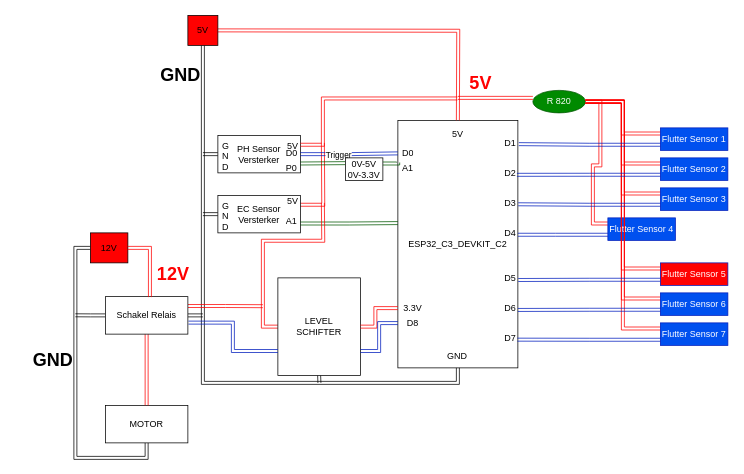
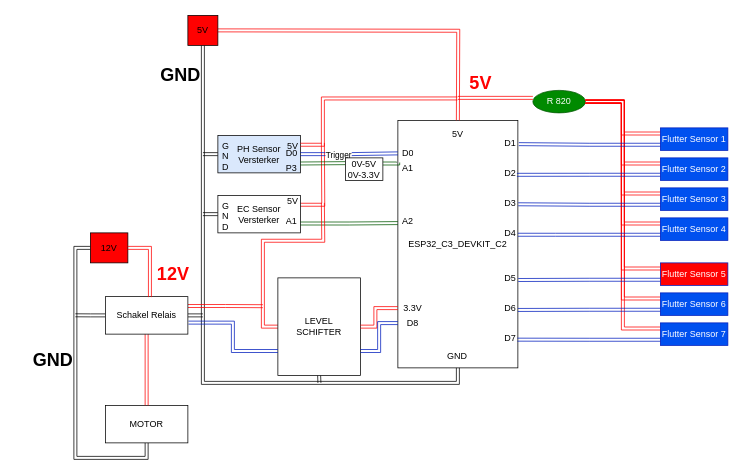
  <mxCell id="0" />
  <mxCell id="1" parent="0" />
  <mxCell id="2" style="edgeStyle=orthogonalEdgeStyle;rounded=0;orthogonalLoop=1;jettySize=auto;html=1;exitX=1;exitY=0.5;exitDx=0;exitDy=0;entryX=0;entryY=0.25;entryDx=0;entryDy=0;shape=link;strokeColor=#ff0000;" edge="1" parent="1" source="3" target="4"><mxGeometry relative="1" as="geometry" /></mxCell>
  <mxCell id="3" value="R 820" style="ellipse;html=1;whiteSpace=wrap;fillColor=#008a00;strokeColor=#005700;fontColor=#ffffff;" vertex="1" parent="1"><mxGeometry x="710" y="120" width="70" height="30" as="geometry" /></mxCell>
  <mxCell id="4" value="Flutter Sensor 1" style="html=1;whiteSpace=wrap;fillColor=#0050ef;fontColor=#ffffff;strokeColor=#001DBC;" vertex="1" parent="1"><mxGeometry x="880" y="170" width="90" height="30" as="geometry" /></mxCell>
  <mxCell id="5" style="edgeStyle=orthogonalEdgeStyle;rounded=0;orthogonalLoop=1;jettySize=auto;html=1;exitX=0;exitY=0.25;exitDx=0;exitDy=0;entryX=1;entryY=0.5;entryDx=0;entryDy=0;shape=link;strokeColor=#ff0000;" edge="1" parent="1" source="6" target="3"><mxGeometry relative="1" as="geometry" /></mxCell>
  <mxCell id="6" value="Flutter Sensor 2" style="html=1;whiteSpace=wrap;fillColor=#0050ef;fontColor=#ffffff;strokeColor=#001DBC;" vertex="1" parent="1"><mxGeometry x="880" y="210" width="90" height="30" as="geometry" /></mxCell>
  <mxCell id="7" style="edgeStyle=orthogonalEdgeStyle;rounded=0;orthogonalLoop=1;jettySize=auto;html=1;entryX=1;entryY=0.5;entryDx=0;entryDy=0;shape=link;strokeColor=#ff0000;exitX=0;exitY=0.25;exitDx=0;exitDy=0;" edge="1" parent="1" source="8" target="3"><mxGeometry relative="1" as="geometry" /></mxCell>
  <mxCell id="8" value="Flutter Sensor 3" style="html=1;whiteSpace=wrap;fillColor=#0050ef;fontColor=#ffffff;strokeColor=#001DBC;" vertex="1" parent="1"><mxGeometry x="880" y="250" width="90" height="30" as="geometry" /></mxCell>
  <mxCell id="9" style="edgeStyle=orthogonalEdgeStyle;rounded=0;orthogonalLoop=1;jettySize=auto;html=1;entryX=1;entryY=0.5;entryDx=0;entryDy=0;shape=link;strokeColor=#ff0000;exitX=0;exitY=0.25;exitDx=0;exitDy=0;" edge="1" parent="1" source="10" target="3"><mxGeometry relative="1" as="geometry" /></mxCell>
- <mxCell id="10" value="Flutter Sensor 4" style="html=1;whiteSpace=wrap;fillColor=#0050ef;fontColor=#ffffff;strokeColor=#001DBC;" vertex="1" parent="1"><mxGeometry x="810" y="290" width="90" height="30" as="geometry" /></mxCell>
+ <mxCell id="10" value="Flutter Sensor 4" style="html=1;whiteSpace=wrap;fillColor=#0050ef;fontColor=#ffffff;strokeColor=#001DBC;" vertex="1" parent="1"><mxGeometry x="880" y="290" width="90" height="30" as="geometry" /></mxCell>
  <mxCell id="11" style="edgeStyle=orthogonalEdgeStyle;rounded=0;orthogonalLoop=1;jettySize=auto;html=1;entryX=1;entryY=0.5;entryDx=0;entryDy=0;shape=link;strokeColor=#ff0000;exitX=0;exitY=0.25;exitDx=0;exitDy=0;" edge="1" parent="1" source="12" target="3"><mxGeometry relative="1" as="geometry" /></mxCell>
  <mxCell id="12" value="Flutter Sensor 5" style="html=1;whiteSpace=wrap;fillColor=#ff0101;fontColor=#ffffff;strokeColor=#001DBC;" vertex="1" parent="1"><mxGeometry x="880" y="350" width="90" height="30" as="geometry" /></mxCell>
  <mxCell id="13" style="edgeStyle=orthogonalEdgeStyle;rounded=0;orthogonalLoop=1;jettySize=auto;html=1;entryX=1;entryY=0.5;entryDx=0;entryDy=0;shape=link;strokeColor=#ff0000;exitX=0;exitY=0.25;exitDx=0;exitDy=0;" edge="1" parent="1" source="14" target="3"><mxGeometry relative="1" as="geometry" /></mxCell>
  <mxCell id="14" value="Flutter Sensor 6" style="html=1;whiteSpace=wrap;fillColor=#0050ef;fontColor=#ffffff;strokeColor=#001DBC;" vertex="1" parent="1"><mxGeometry x="880" y="390" width="90" height="30" as="geometry" /></mxCell>
  <mxCell id="15" style="edgeStyle=orthogonalEdgeStyle;rounded=0;orthogonalLoop=1;jettySize=auto;html=1;entryX=1;entryY=0.5;entryDx=0;entryDy=0;shape=link;strokeColor=#ff0000;exitX=0;exitY=0.25;exitDx=0;exitDy=0;" edge="1" parent="1" source="16" target="3"><mxGeometry relative="1" as="geometry" /></mxCell>
  <mxCell id="16" value="Flutter Sensor 7" style="html=1;whiteSpace=wrap;fillColor=#0050ef;fontColor=#ffffff;strokeColor=#001DBC;" vertex="1" parent="1"><mxGeometry x="880" y="430" width="90" height="30" as="geometry" /></mxCell>
  <mxCell id="17" value="ESP32_C3_DEVKIT_C2" style="html=1;whiteSpace=wrap;" vertex="1" parent="1"><mxGeometry x="530" y="160" width="160" height="330" as="geometry" /></mxCell>
  <mxCell id="18" value="" style="edgeStyle=orthogonalEdgeStyle;rounded=0;orthogonalLoop=1;jettySize=auto;exitX=1;exitY=0.25;exitDx=0;exitDy=0;strokeColor=#ff0000;html=1;shape=link;" edge="1" parent="1"><mxGeometry relative="1" as="geometry"><mxPoint x="290" y="40" as="sourcePoint" /><mxPoint x="610" y="160" as="targetPoint" /></mxGeometry></mxCell>
  <mxCell id="19" style="edgeStyle=orthogonalEdgeStyle;rounded=0;orthogonalLoop=1;jettySize=auto;html=1;exitX=0.5;exitY=1;exitDx=0;exitDy=0;entryX=0.5;entryY=1;entryDx=0;entryDy=0;shape=link;" edge="1" parent="1" source="20" target="17"><mxGeometry relative="1" as="geometry" /></mxCell>
  <mxCell id="20" value="5V" style="html=1;whiteSpace=wrap;fillColor=#ff0101;" vertex="1" parent="1"><mxGeometry x="250" y="20" width="40" height="40" as="geometry" /></mxCell>
  <mxCell id="21" style="edgeStyle=orthogonalEdgeStyle;rounded=0;orthogonalLoop=1;jettySize=auto;html=1;entryX=0.5;entryY=1;entryDx=0;entryDy=0;shape=link;" edge="1" parent="1" source="22" target="65"><mxGeometry relative="1" as="geometry"><Array as="points"><mxPoint x="100" y="330" /><mxPoint x="100" y="610" /><mxPoint x="195" y="610" /></Array></mxGeometry></mxCell>
  <mxCell id="22" value="12V" style="html=1;whiteSpace=wrap;fillColor=#ff0000;" vertex="1" parent="1"><mxGeometry x="120" y="310" width="50" height="40" as="geometry" /></mxCell>
  <mxCell id="23" value="5V&lt;div&gt;&lt;br&gt;&lt;/div&gt;" style="text;html=1;align=center;verticalAlign=middle;whiteSpace=wrap;rounded=0;" vertex="1" parent="1"><mxGeometry x="580" y="170" width="60" height="30" as="geometry" /></mxCell>
  <mxCell id="24" value="&lt;font color=&quot;#ff0000&quot;&gt;5V&lt;/font&gt;" style="text;strokeColor=none;fillColor=none;html=1;fontSize=24;fontStyle=1;verticalAlign=middle;align=center;" vertex="1" parent="1"><mxGeometry x="590" y="90" width="100" height="40" as="geometry" /></mxCell>
  <mxCell id="25" value="" style="endArrow=classic;html=1;rounded=0;entryX=0;entryY=0.333;entryDx=0;entryDy=0;entryPerimeter=0;fontColor=#ff0000;strokeColor=#ff0000;shape=link;" edge="1" parent="1" target="3"><mxGeometry width="50" height="50" relative="1" as="geometry"><mxPoint x="610" y="130" as="sourcePoint" /><mxPoint x="630" y="70" as="targetPoint" /><Array as="points"><mxPoint x="610" y="130" /></Array></mxGeometry></mxCell>
  <mxCell id="26" style="edgeStyle=orthogonalEdgeStyle;rounded=0;orthogonalLoop=1;jettySize=auto;html=1;exitX=0;exitY=0.75;exitDx=0;exitDy=0;entryX=1.008;entryY=0.096;entryDx=0;entryDy=0;entryPerimeter=0;shape=link;fillColor=#0050ef;strokeColor=#001DBC;" edge="1" parent="1" source="4" target="17"><mxGeometry relative="1" as="geometry" /></mxCell>
  <mxCell id="27" style="edgeStyle=orthogonalEdgeStyle;rounded=0;orthogonalLoop=1;jettySize=auto;html=1;exitX=0;exitY=0.75;exitDx=0;exitDy=0;entryX=1.003;entryY=0.339;entryDx=0;entryDy=0;entryPerimeter=0;shape=link;fillColor=#0050ef;strokeColor=#001DBC;" edge="1" parent="1" source="8" target="17"><mxGeometry relative="1" as="geometry" /></mxCell>
  <mxCell id="28" style="edgeStyle=orthogonalEdgeStyle;rounded=0;orthogonalLoop=1;jettySize=auto;html=1;exitX=0;exitY=0.75;exitDx=0;exitDy=0;shape=link;fillColor=#0050ef;strokeColor=#001DBC;" edge="1" parent="1" source="10" target="17"><mxGeometry relative="1" as="geometry"><Array as="points"><mxPoint x="740" y="312" /><mxPoint x="740" y="312" /></Array></mxGeometry></mxCell>
  <mxCell id="29" style="edgeStyle=orthogonalEdgeStyle;rounded=0;orthogonalLoop=1;jettySize=auto;html=1;exitX=0;exitY=0.75;exitDx=0;exitDy=0;entryX=1.003;entryY=0.645;entryDx=0;entryDy=0;entryPerimeter=0;shape=link;fillColor=#0050ef;strokeColor=#001DBC;" edge="1" parent="1" source="12" target="17"><mxGeometry relative="1" as="geometry" /></mxCell>
  <mxCell id="30" style="edgeStyle=orthogonalEdgeStyle;rounded=0;orthogonalLoop=1;jettySize=auto;html=1;exitX=0;exitY=0.75;exitDx=0;exitDy=0;entryX=1;entryY=0.766;entryDx=0;entryDy=0;entryPerimeter=0;shape=link;fillColor=#0050ef;strokeColor=#001DBC;" edge="1" parent="1" source="14" target="17"><mxGeometry relative="1" as="geometry" /></mxCell>
  <mxCell id="31" style="edgeStyle=orthogonalEdgeStyle;rounded=0;orthogonalLoop=1;jettySize=auto;html=1;exitX=0;exitY=0.75;exitDx=0;exitDy=0;entryX=0.992;entryY=0.22;entryDx=0;entryDy=0;entryPerimeter=0;shape=link;fillColor=#0050ef;strokeColor=#001DBC;" edge="1" parent="1" source="6" target="17"><mxGeometry relative="1" as="geometry" /></mxCell>
  <mxCell id="32" style="edgeStyle=orthogonalEdgeStyle;rounded=0;orthogonalLoop=1;jettySize=auto;html=1;exitX=0;exitY=0.75;exitDx=0;exitDy=0;entryX=0.996;entryY=0.886;entryDx=0;entryDy=0;entryPerimeter=0;shape=link;fillColor=#0050ef;strokeColor=#001DBC;" edge="1" parent="1" source="16" target="17"><mxGeometry relative="1" as="geometry" /></mxCell>
  <mxCell id="33" value="D1" style="text;html=1;align=center;verticalAlign=middle;whiteSpace=wrap;rounded=0;" vertex="1" parent="1"><mxGeometry x="660" y="180" width="40" height="20" as="geometry" /></mxCell>
  <mxCell id="34" value="D2" style="text;html=1;align=center;verticalAlign=middle;whiteSpace=wrap;rounded=0;" vertex="1" parent="1"><mxGeometry x="660" y="220" width="40" height="20" as="geometry" /></mxCell>
  <mxCell id="35" value="D3" style="text;html=1;align=center;verticalAlign=middle;whiteSpace=wrap;rounded=0;" vertex="1" parent="1"><mxGeometry x="660" y="260" width="40" height="20" as="geometry" /></mxCell>
  <mxCell id="36" value="D4" style="text;html=1;align=center;verticalAlign=middle;whiteSpace=wrap;rounded=0;" vertex="1" parent="1"><mxGeometry x="660" y="300" width="40" height="20" as="geometry" /></mxCell>
  <mxCell id="37" value="D5" style="text;html=1;align=center;verticalAlign=middle;whiteSpace=wrap;rounded=0;" vertex="1" parent="1"><mxGeometry x="660" y="360" width="40" height="20" as="geometry" /></mxCell>
  <mxCell id="38" value="D6" style="text;html=1;align=center;verticalAlign=middle;whiteSpace=wrap;rounded=0;" vertex="1" parent="1"><mxGeometry x="660" y="400" width="40" height="20" as="geometry" /></mxCell>
  <mxCell id="39" value="D7" style="text;html=1;align=center;verticalAlign=middle;whiteSpace=wrap;rounded=0;" vertex="1" parent="1"><mxGeometry x="660" y="440" width="40" height="20" as="geometry" /></mxCell>
  <mxCell id="40" style="edgeStyle=orthogonalEdgeStyle;rounded=0;orthogonalLoop=1;jettySize=auto;html=1;exitX=0;exitY=0.5;exitDx=0;exitDy=0;shape=link;" edge="1" parent="1" source="41"><mxGeometry relative="1" as="geometry"><mxPoint x="270" y="205.241" as="targetPoint" /></mxGeometry></mxCell>
- <mxCell id="41" value="PH Sensor Versterker" style="html=1;whiteSpace=wrap;" vertex="1" parent="1"><mxGeometry x="290" y="180" width="110" height="50" as="geometry" /></mxCell>
+ <mxCell id="41" value="PH Sensor Versterker" style="html=1;whiteSpace=wrap;fillColor=#dae8fc;" vertex="1" parent="1"><mxGeometry x="290" y="180" width="110" height="50" as="geometry" /></mxCell>
  <mxCell id="42" style="edgeStyle=orthogonalEdgeStyle;rounded=0;orthogonalLoop=1;jettySize=auto;html=1;exitX=1;exitY=0.25;exitDx=0;exitDy=0;shape=link;strokeColor=#ff0000;" edge="1" parent="1" source="44"><mxGeometry relative="1" as="geometry"><mxPoint x="430" y="190" as="targetPoint" /></mxGeometry></mxCell>
  <mxCell id="43" style="edgeStyle=orthogonalEdgeStyle;rounded=0;orthogonalLoop=1;jettySize=auto;html=1;exitX=0;exitY=0.5;exitDx=0;exitDy=0;shape=link;" edge="1" parent="1" source="44"><mxGeometry relative="1" as="geometry"><mxPoint x="270" y="285.241" as="targetPoint" /></mxGeometry></mxCell>
  <mxCell id="44" value="EC Sensor Versterker" style="html=1;whiteSpace=wrap;" vertex="1" parent="1"><mxGeometry x="290" y="260" width="110" height="50" as="geometry" /></mxCell>
  <mxCell id="45" style="edgeStyle=orthogonalEdgeStyle;rounded=0;orthogonalLoop=1;jettySize=auto;html=1;exitX=1;exitY=0.25;exitDx=0;exitDy=0;entryX=0.194;entryY=1.019;entryDx=0;entryDy=0;entryPerimeter=0;shape=link;strokeColor=#ff0000;" edge="1" parent="1" source="41" target="24"><mxGeometry relative="1" as="geometry"><Array as="points"><mxPoint x="430" y="193" /><mxPoint x="430" y="131" /></Array></mxGeometry></mxCell>
  <mxCell id="46" value="GND" style="text;strokeColor=none;fillColor=none;html=1;fontSize=24;fontStyle=1;verticalAlign=middle;align=center;" vertex="1" parent="1"><mxGeometry x="190" y="80" width="100" height="40" as="geometry" /></mxCell>
  <mxCell id="47" value="GND" style="text;strokeColor=none;fillColor=none;spacingLeft=4;spacingRight=4;overflow=hidden;rotatable=0;points=[[0,0.5],[1,0.5]];portConstraint=eastwest;fontSize=12;whiteSpace=wrap;html=1;" vertex="1" parent="1"><mxGeometry x="590" y="460" width="40" height="30" as="geometry" /></mxCell>
  <mxCell id="48" style="edgeStyle=orthogonalEdgeStyle;rounded=0;orthogonalLoop=1;jettySize=auto;html=1;exitX=1;exitY=0.75;exitDx=0;exitDy=0;entryX=0;entryY=0.415;entryDx=0;entryDy=0;entryPerimeter=0;shape=link;fillColor=#008a00;strokeColor=#005700;" edge="1" parent="1" source="44" target="17"><mxGeometry relative="1" as="geometry"><Array as="points"><mxPoint x="465" y="298" /></Array></mxGeometry></mxCell>
+ <mxCell id="49" value="A2" style="text;strokeColor=none;fillColor=none;spacingLeft=4;spacingRight=4;overflow=hidden;rotatable=0;points=[[0,0.5],[1,0.5]];portConstraint=eastwest;fontSize=12;whiteSpace=wrap;html=1;" vertex="1" parent="1"><mxGeometry x="530" y="280" width="40" height="30" as="geometry" /></mxCell>
  <mxCell id="50" value="A1" style="text;strokeColor=none;fillColor=none;spacingLeft=4;spacingRight=4;overflow=hidden;rotatable=0;points=[[0,0.5],[1,0.5]];portConstraint=eastwest;fontSize=12;whiteSpace=wrap;html=1;" vertex="1" parent="1"><mxGeometry x="375" y="280" width="40" height="30" as="geometry" /></mxCell>
  <mxCell id="51" style="edgeStyle=orthogonalEdgeStyle;rounded=0;orthogonalLoop=1;jettySize=auto;html=1;exitX=1;exitY=0.5;exitDx=0;exitDy=0;shape=link;fillColor=#0050ef;strokeColor=#001DBC;" edge="1" parent="1" source="41"><mxGeometry relative="1" as="geometry"><mxPoint x="530" y="204" as="targetPoint" /></mxGeometry></mxCell>
  <mxCell id="52" value="Trigger" style="edgeLabel;html=1;align=center;verticalAlign=middle;resizable=0;points=[];" vertex="1" connectable="0" parent="51"><mxGeometry x="-0.121" y="-1" relative="1" as="geometry"><mxPoint x="-7" y="-1" as="offset" /></mxGeometry></mxCell>
  <mxCell id="53" style="edgeStyle=orthogonalEdgeStyle;rounded=0;orthogonalLoop=1;jettySize=auto;html=1;exitX=1;exitY=0.75;exitDx=0;exitDy=0;fillColor=#008a00;strokeColor=#005700;shape=link;" edge="1" parent="1" source="41"><mxGeometry relative="1" as="geometry"><mxPoint x="460" y="217" as="targetPoint" /></mxGeometry></mxCell>
  <mxCell id="54" value="D0" style="text;strokeColor=none;fillColor=none;spacingLeft=4;spacingRight=4;overflow=hidden;rotatable=0;points=[[0,0.5],[1,0.5]];portConstraint=eastwest;fontSize=12;whiteSpace=wrap;html=1;" vertex="1" parent="1"><mxGeometry x="530" y="190" width="40" height="30" as="geometry" /></mxCell>
  <mxCell id="55" value="A1" style="text;strokeColor=none;fillColor=none;spacingLeft=4;spacingRight=4;overflow=hidden;rotatable=0;points=[[0,0.5],[1,0.5]];portConstraint=eastwest;fontSize=12;whiteSpace=wrap;html=1;" vertex="1" parent="1"><mxGeometry x="530" y="210" width="40" height="30" as="geometry" /></mxCell>
  <mxCell id="56" value="0V-5V&lt;div&gt;0V-3.3V&lt;/div&gt;" style="html=1;whiteSpace=wrap;" vertex="1" parent="1"><mxGeometry x="460" y="210" width="50" height="30" as="geometry" /></mxCell>
  <mxCell id="57" style="edgeStyle=orthogonalEdgeStyle;rounded=0;orthogonalLoop=1;jettySize=auto;html=1;exitX=1;exitY=0.25;exitDx=0;exitDy=0;entryX=0.011;entryY=0.205;entryDx=0;entryDy=0;entryPerimeter=0;shape=link;fillColor=#008a00;strokeColor=#005700;" edge="1" parent="1" source="56" target="55"><mxGeometry relative="1" as="geometry" /></mxCell>
  <mxCell id="58" value="5V&lt;div&gt;&lt;br&gt;&lt;/div&gt;" style="text;html=1;align=center;verticalAlign=middle;whiteSpace=wrap;rounded=0;" vertex="1" parent="1"><mxGeometry x="375" y="200" width="30" as="geometry" /></mxCell>
  <mxCell id="59" style="edgeStyle=orthogonalEdgeStyle;rounded=0;orthogonalLoop=1;jettySize=auto;html=1;entryX=0;entryY=0;entryDx=0;entryDy=0;" edge="1" parent="1" source="58" target="58"><mxGeometry relative="1" as="geometry" /></mxCell>
  <mxCell id="60" value="5V&lt;div&gt;&lt;br&gt;&lt;/div&gt;" style="text;html=1;align=center;verticalAlign=middle;whiteSpace=wrap;rounded=0;" vertex="1" parent="1"><mxGeometry x="380" y="270" width="20" height="10" as="geometry" /></mxCell>
  <mxCell id="61" value="G&lt;div&gt;N&lt;/div&gt;&lt;div&gt;D&lt;/div&gt;" style="text;strokeColor=none;fillColor=none;spacingLeft=4;spacingRight=4;overflow=hidden;rotatable=0;points=[[0,0.5],[1,0.5]];portConstraint=eastwest;fontSize=12;whiteSpace=wrap;html=1;" vertex="1" parent="1"><mxGeometry x="290" y="260" width="40" height="50" as="geometry" /></mxCell>
  <mxCell id="62" value="G&lt;div&gt;N&lt;/div&gt;&lt;div&gt;D&lt;/div&gt;" style="text;strokeColor=none;fillColor=none;spacingLeft=4;spacingRight=4;overflow=hidden;rotatable=0;points=[[0,0.5],[1,0.5]];portConstraint=eastwest;fontSize=12;whiteSpace=wrap;html=1;" vertex="1" parent="1"><mxGeometry x="290" y="180" width="40" height="50" as="geometry" /></mxCell>
  <mxCell id="63" value="D0" style="text;strokeColor=none;fillColor=none;spacingLeft=4;spacingRight=4;overflow=hidden;rotatable=0;points=[[0,0.5],[1,0.5]];portConstraint=eastwest;fontSize=12;whiteSpace=wrap;html=1;" vertex="1" parent="1"><mxGeometry x="375" y="190" width="40" height="30" as="geometry" /></mxCell>
- <mxCell id="64" value="P0" style="text;strokeColor=none;fillColor=none;spacingLeft=4;spacingRight=4;overflow=hidden;rotatable=0;points=[[0,0.5],[1,0.5]];portConstraint=eastwest;fontSize=12;whiteSpace=wrap;html=1;" vertex="1" parent="1"><mxGeometry x="375" y="210" width="40" height="30" as="geometry" /></mxCell>
+ <mxCell id="64" value="P3" style="text;strokeColor=none;fillColor=none;spacingLeft=4;spacingRight=4;overflow=hidden;rotatable=0;points=[[0,0.5],[1,0.5]];portConstraint=eastwest;fontSize=12;whiteSpace=wrap;html=1;" vertex="1" parent="1"><mxGeometry x="375" y="210" width="40" height="30" as="geometry" /></mxCell>
  <mxCell id="65" value="MOTOR" style="html=1;whiteSpace=wrap;" vertex="1" parent="1"><mxGeometry x="140" y="540" width="110" height="50" as="geometry" /></mxCell>
  <mxCell id="66" style="edgeStyle=orthogonalEdgeStyle;rounded=0;orthogonalLoop=1;jettySize=auto;html=1;exitX=0;exitY=0.5;exitDx=0;exitDy=0;shape=link;strokeColor=#ff0000;" edge="1" parent="1" source="68"><mxGeometry relative="1" as="geometry"><mxPoint x="430" y="270" as="targetPoint" /></mxGeometry></mxCell>
  <mxCell id="67" style="edgeStyle=orthogonalEdgeStyle;rounded=0;orthogonalLoop=1;jettySize=auto;html=1;exitX=0.5;exitY=1;exitDx=0;exitDy=0;shape=link;" edge="1" parent="1" source="68"><mxGeometry relative="1" as="geometry"><mxPoint x="425.385" y="510" as="targetPoint" /></mxGeometry></mxCell>
  <mxCell id="68" value="LEVEL&lt;div&gt;SCHIFTER&lt;/div&gt;" style="html=1;whiteSpace=wrap;" vertex="1" parent="1"><mxGeometry x="370" y="370" width="110" height="130" as="geometry" /></mxCell>
  <mxCell id="69" value="&lt;div&gt;3.3V&lt;span style=&quot;color: rgba(0, 0, 0, 0); font-family: monospace; font-size: 0px; text-align: start; text-wrap: nowrap; background-color: initial;&quot;&gt;%3CmxGraphModel%3E%3Croot%3E%3CmxCell%20id%3D%220%22%2F%3E%3CmxCell%20id%3D%221%22%20parent%3D%220%22%2F%3E%3CmxCell%20id%3D%222%22%20value%3D%225V%26lt%3Bdiv%26gt%3B%26lt%3Bbr%26gt%3B%26lt%3B%2Fdiv%26gt%3B%22%20style%3D%22text%3Bhtml%3D1%3Balign%3Dcenter%3BverticalAlign%3Dmiddle%3BwhiteSpace%3Dwrap%3Brounded%3D0%3B%22%20vertex%3D%221%22%20parent%3D%221%22%3E%3CmxGeometry%20x%3D%22370%22%20y%3D%22190%22%20width%3D%2260%22%20height%3D%2230%22%20as%3D%22geometry%22%2F%3E%3C%2FmxCell%3E%3C%2Froot%3E%3C%2FmxGraphModel%3E&lt;/span&gt;&lt;/div&gt;" style="text;html=1;align=center;verticalAlign=middle;whiteSpace=wrap;rounded=0;" vertex="1" parent="1"><mxGeometry x="520" y="395" width="60" height="30" as="geometry" /></mxCell>
  <mxCell id="70" style="edgeStyle=orthogonalEdgeStyle;rounded=0;orthogonalLoop=1;jettySize=auto;html=1;exitX=1;exitY=0.5;exitDx=0;exitDy=0;entryX=0.167;entryY=0.511;entryDx=0;entryDy=0;entryPerimeter=0;shape=link;strokeColor=#ff0000;" edge="1" parent="1" source="68" target="69"><mxGeometry relative="1" as="geometry" /></mxCell>
  <mxCell id="71" style="edgeStyle=orthogonalEdgeStyle;rounded=0;orthogonalLoop=1;jettySize=auto;html=1;exitX=1;exitY=0.75;exitDx=0;exitDy=0;entryX=0;entryY=0.819;entryDx=0;entryDy=0;entryPerimeter=0;shape=link;fillColor=#0050ef;strokeColor=#001DBC;" edge="1" parent="1" source="68" target="17"><mxGeometry relative="1" as="geometry" /></mxCell>
  <mxCell id="72" value="D8" style="text;html=1;align=center;verticalAlign=middle;whiteSpace=wrap;rounded=0;" vertex="1" parent="1"><mxGeometry x="530" y="420" width="40" height="20" as="geometry" /></mxCell>
  <mxCell id="73" style="edgeStyle=orthogonalEdgeStyle;rounded=0;orthogonalLoop=1;jettySize=auto;html=1;exitX=1;exitY=0.25;exitDx=0;exitDy=0;shape=link;strokeColor=#ff0000;" edge="1" parent="1" source="77"><mxGeometry relative="1" as="geometry"><mxPoint x="350" y="407.758" as="targetPoint" /></mxGeometry></mxCell>
  <mxCell id="74" style="edgeStyle=orthogonalEdgeStyle;rounded=0;orthogonalLoop=1;jettySize=auto;html=1;exitX=1;exitY=0.5;exitDx=0;exitDy=0;shape=link;" edge="1" parent="1" source="77"><mxGeometry relative="1" as="geometry"><mxPoint x="270" y="419.879" as="targetPoint" /></mxGeometry></mxCell>
  <mxCell id="75" style="edgeStyle=orthogonalEdgeStyle;rounded=0;orthogonalLoop=1;jettySize=auto;html=1;exitX=0;exitY=0.5;exitDx=0;exitDy=0;shape=link;" edge="1" parent="1" source="77"><mxGeometry relative="1" as="geometry"><mxPoint x="100" y="419.879" as="targetPoint" /></mxGeometry></mxCell>
  <mxCell id="76" style="edgeStyle=orthogonalEdgeStyle;rounded=0;orthogonalLoop=1;jettySize=auto;html=1;exitX=0.5;exitY=1;exitDx=0;exitDy=0;entryX=0.5;entryY=0;entryDx=0;entryDy=0;shape=link;strokeColor=#ff0000;" edge="1" parent="1" source="77" target="65"><mxGeometry relative="1" as="geometry" /></mxCell>
  <mxCell id="77" value="Schakel Relais" style="html=1;whiteSpace=wrap;" vertex="1" parent="1"><mxGeometry x="140" y="395" width="110" height="50" as="geometry" /></mxCell>
  <mxCell id="78" style="edgeStyle=orthogonalEdgeStyle;rounded=0;orthogonalLoop=1;jettySize=auto;html=1;exitX=0;exitY=0.75;exitDx=0;exitDy=0;entryX=1.007;entryY=0.693;entryDx=0;entryDy=0;entryPerimeter=0;shape=link;strokeColor=#001DBC;fillColor=#0050ef;" edge="1" parent="1" source="68" target="77"><mxGeometry relative="1" as="geometry" /></mxCell>
  <mxCell id="79" style="edgeStyle=orthogonalEdgeStyle;rounded=0;orthogonalLoop=1;jettySize=auto;html=1;exitX=1;exitY=0.5;exitDx=0;exitDy=0;entryX=0.54;entryY=0.013;entryDx=0;entryDy=0;entryPerimeter=0;shape=link;strokeColor=#ff0000;" edge="1" parent="1" source="22" target="77"><mxGeometry relative="1" as="geometry" /></mxCell>
  <mxCell id="80" value="GND" style="text;strokeColor=none;fillColor=none;html=1;fontSize=24;fontStyle=1;verticalAlign=middle;align=center;" vertex="1" parent="1"><mxGeometry x="20" y="460" width="100" height="40" as="geometry" /></mxCell>
  <mxCell id="81" value="&lt;font color=&quot;#ff0000&quot;&gt;12V&lt;/font&gt;" style="text;strokeColor=none;fillColor=none;html=1;fontSize=24;fontStyle=1;verticalAlign=middle;align=center;" vertex="1" parent="1"><mxGeometry x="180" y="345" width="100" height="40" as="geometry" /></mxCell>
